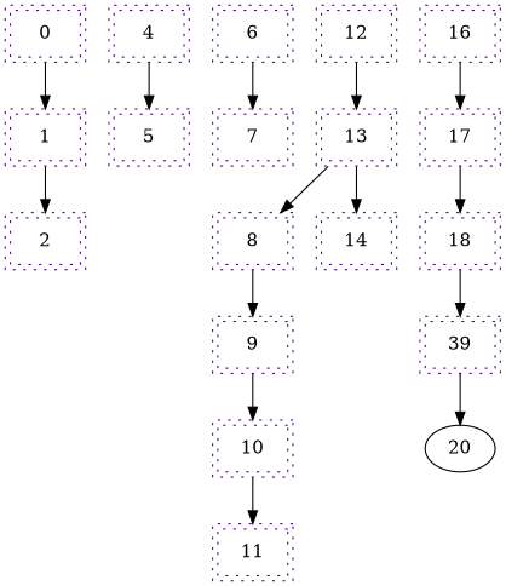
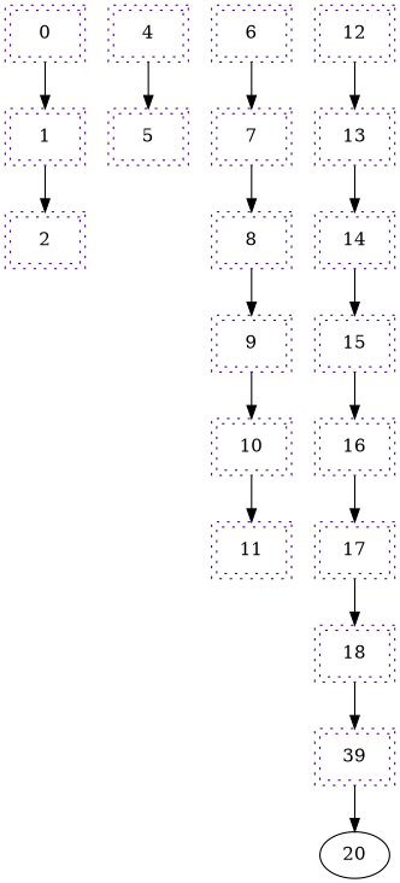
  digraph {
    node [color=indigo peripheries=2 shape=box sides=1 style=dotted]
    0
    1
    2
    4
    5
    6
    7
    8
    9
    10
    11
    12
    13
    14
+   15
    16
    17
    18
    n19 [label=39]
    20 [color="" peripheries="" shape="" sides="" style=""]
    0 -> 1
    1 -> 2
    4 -> 5
    6 -> 7
-   13 -> 8
+   7 -> 8
    8 -> 9
    9 -> 10
    10 -> 11
    12 -> 13
    13 -> 14
+   14 -> 15
+   15 -> 16
    16 -> 17
    17 -> 18
    18 -> n19
    n19 -> 20
  }
